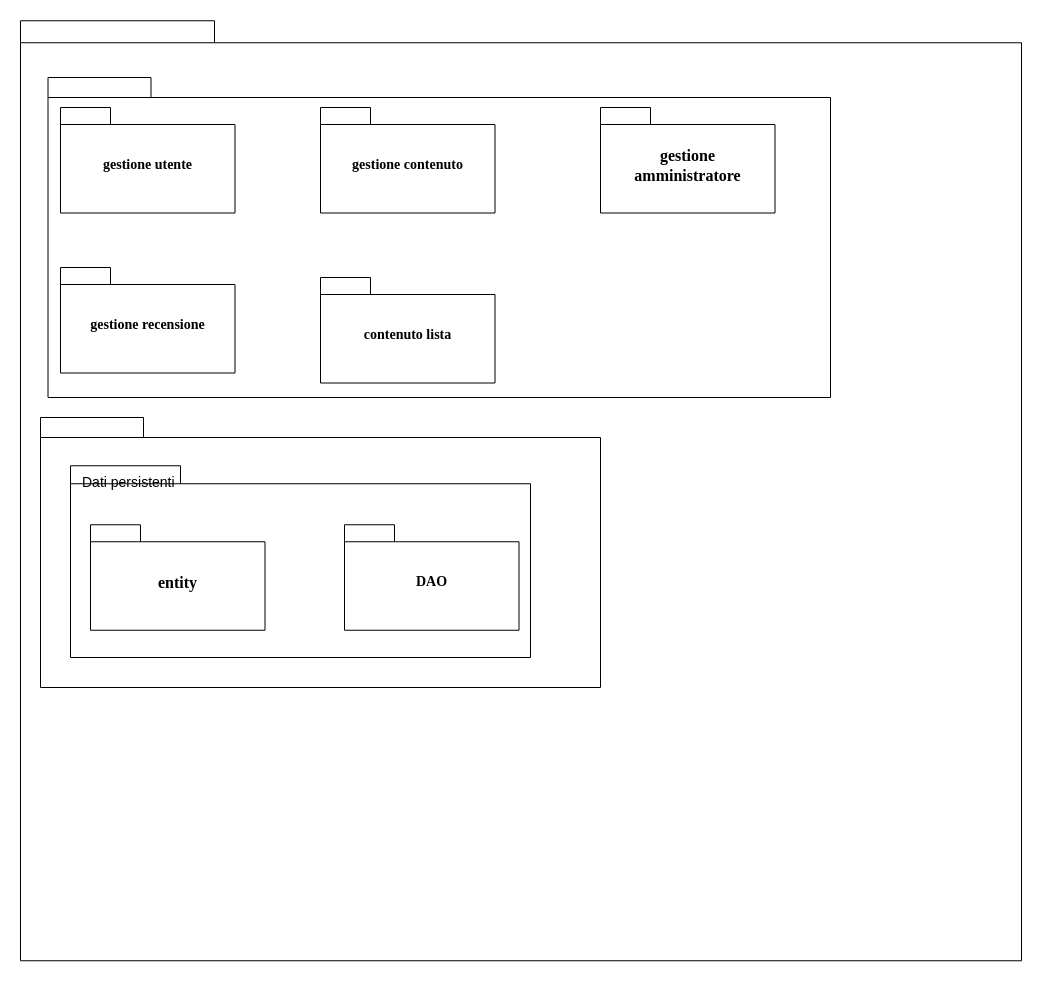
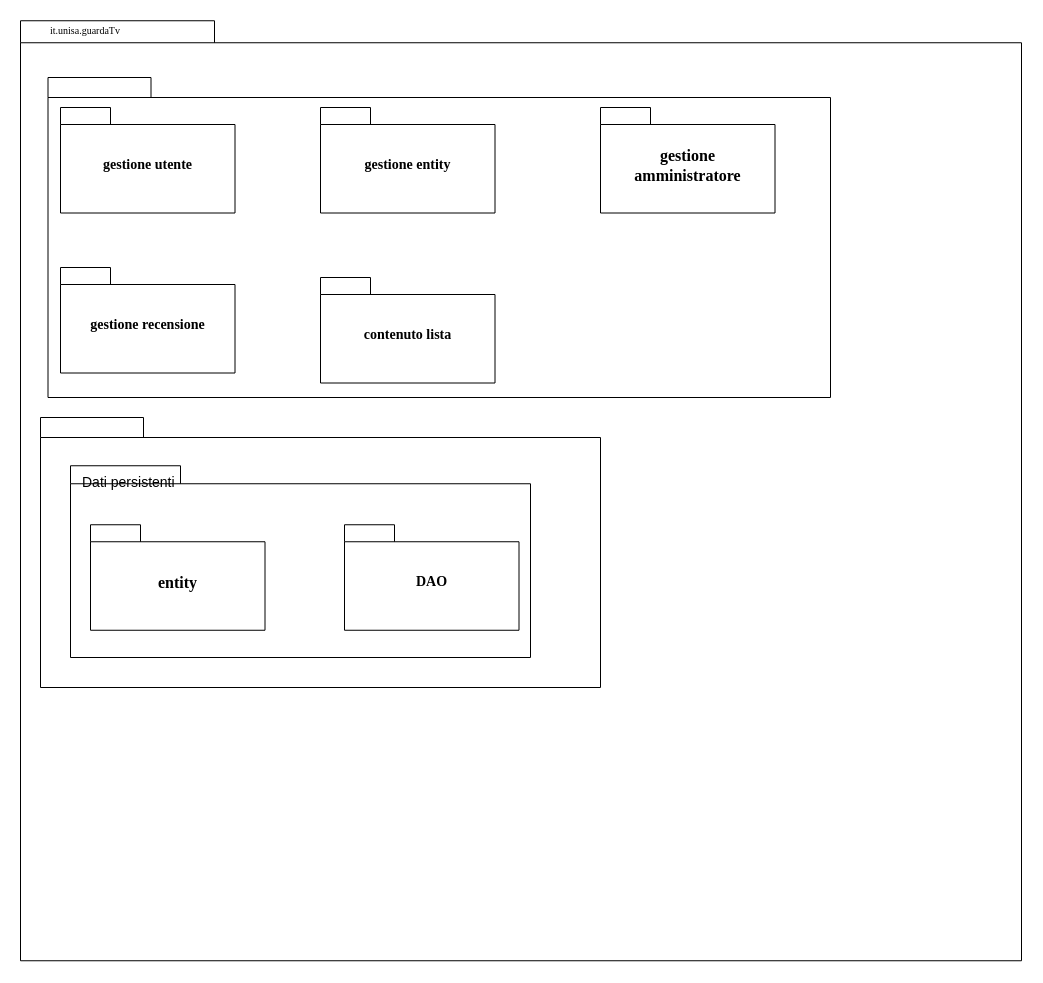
  <mxCell id="0" />
  <mxCell id="1" parent="0" />
  <mxCell id="2" value="" style="shape=folder;fontStyle=1;spacingTop=10;tabWidth=194;tabHeight=22;tabPosition=left;html=1;rounded=0;shadow=0;comic=0;labelBackgroundColor=none;strokeWidth=1;fillColor=none;fontFamily=Verdana;fontSize=10;align=center;" parent="1" vertex="1"><mxGeometry x="20" y="20.25" width="1001" height="940" as="geometry" /></mxCell>
  <mxCell id="3" value="" style="shape=folder;fontStyle=1;spacingTop=10;tabWidth=103;tabHeight=20;tabPosition=left;html=1;rounded=0;shadow=0;comic=0;labelBackgroundColor=none;strokeWidth=1;fontFamily=Verdana;fontSize=10;align=center;" vertex="1" parent="1"><mxGeometry x="40" y="417" width="560" height="270" as="geometry" /></mxCell>
  <mxCell id="4" value="" style="shape=folder;fontStyle=1;spacingTop=10;tabWidth=110;tabHeight=18;tabPosition=left;html=1;rounded=0;shadow=0;comic=0;labelBackgroundColor=none;strokeWidth=1;fontFamily=Verdana;fontSize=10;align=center;" vertex="1" parent="1"><mxGeometry x="70" y="465.25" width="460" height="191.75" as="geometry" /></mxCell>
  <mxCell id="5" value="" style="shape=folder;fontStyle=1;spacingTop=10;tabWidth=103;tabHeight=20;tabPosition=left;html=1;rounded=0;shadow=0;comic=0;labelBackgroundColor=none;strokeWidth=1;fontFamily=Verdana;fontSize=10;align=center;" vertex="1" parent="1"><mxGeometry x="47.5" y="77" width="782.5" height="320" as="geometry" /></mxCell>
  <mxCell id="6" value="" style="group" parent="1" vertex="1" connectable="0"><mxGeometry x="60" y="107" width="174.5" height="105.5" as="geometry" /></mxCell>
  <mxCell id="7" value="&lt;font style=&quot;font-size: 14px&quot;&gt;gestione utente&lt;/font&gt;" style="shape=folder;fontStyle=1;spacingTop=10;tabWidth=50;tabHeight=17;tabPosition=left;html=1;rounded=0;shadow=0;comic=0;labelBackgroundColor=none;strokeWidth=1;fontFamily=Verdana;fontSize=10;align=center;" parent="6" vertex="1"><mxGeometry width="174.5" height="105.5" as="geometry" /></mxCell>
+ <mxCell id="8" value="it.unisa.guardaTv" style="text;html=1;align=left;verticalAlign=top;spacingTop=-4;fontSize=10;fontFamily=Verdana" parent="1" vertex="1"><mxGeometry x="47.5" y="21.5" width="130" height="20" as="geometry" /></mxCell>
  <mxCell id="9" value="" style="group" vertex="1" connectable="0" parent="1"><mxGeometry x="320" y="107" width="174.5" height="105.5" as="geometry" /></mxCell>
- <mxCell id="10" value="&lt;font style=&quot;font-size: 14px&quot;&gt;gestione contenuto&lt;/font&gt;" style="shape=folder;fontStyle=1;spacingTop=10;tabWidth=50;tabHeight=17;tabPosition=left;html=1;rounded=0;shadow=0;comic=0;labelBackgroundColor=none;strokeWidth=1;fontFamily=Verdana;fontSize=10;align=center;" vertex="1" parent="9"><mxGeometry width="174.5" height="105.5" as="geometry" /></mxCell>
+ <mxCell id="10" value="&lt;font style=&quot;font-size: 14px&quot;&gt;gestione entity&lt;/font&gt;" style="shape=folder;fontStyle=1;spacingTop=10;tabWidth=50;tabHeight=17;tabPosition=left;html=1;rounded=0;shadow=0;comic=0;labelBackgroundColor=none;strokeWidth=1;fontFamily=Verdana;fontSize=10;align=center;" vertex="1" parent="9"><mxGeometry width="174.5" height="105.5" as="geometry" /></mxCell>
  <mxCell id="11" value="" style="group" vertex="1" connectable="0" parent="1"><mxGeometry x="600" y="107" width="174.5" height="105.5" as="geometry" /></mxCell>
  <mxCell id="12" value="&lt;div&gt;&lt;font size=&quot;3&quot;&gt;gestione &lt;br&gt;&lt;/font&gt;&lt;/div&gt;&lt;div&gt;&lt;font size=&quot;3&quot;&gt;amministratore&lt;/font&gt;&lt;/div&gt;" style="shape=folder;fontStyle=1;spacingTop=10;tabWidth=50;tabHeight=17;tabPosition=left;html=1;rounded=0;shadow=0;comic=0;labelBackgroundColor=none;strokeWidth=1;fontFamily=Verdana;fontSize=10;align=center;" vertex="1" parent="11"><mxGeometry width="174.5" height="105.5" as="geometry" /></mxCell>
  <mxCell id="13" value="" style="group" vertex="1" connectable="0" parent="1"><mxGeometry x="60" y="267" width="174.5" height="105.5" as="geometry" /></mxCell>
  <mxCell id="14" value="&lt;font style=&quot;font-size: 14px&quot;&gt;gestione recensione&lt;/font&gt;" style="shape=folder;fontStyle=1;spacingTop=10;tabWidth=50;tabHeight=17;tabPosition=left;html=1;rounded=0;shadow=0;comic=0;labelBackgroundColor=none;strokeWidth=1;fontFamily=Verdana;fontSize=10;align=center;" vertex="1" parent="13"><mxGeometry width="174.5" height="105.5" as="geometry" /></mxCell>
  <mxCell id="15" value="Dati persistenti" style="text;html=1;strokeColor=none;fillColor=none;align=left;verticalAlign=middle;whiteSpace=wrap;rounded=0;fontSize=14;" vertex="1" parent="1"><mxGeometry x="80" y="472" width="100" height="20" as="geometry" /></mxCell>
  <mxCell id="16" value="" style="group" vertex="1" connectable="0" parent="1"><mxGeometry x="90" y="524.25" width="174.5" height="105.5" as="geometry" /></mxCell>
  <mxCell id="17" value="&lt;font size=&quot;3&quot;&gt;entity&lt;/font&gt;" style="shape=folder;fontStyle=1;spacingTop=10;tabWidth=50;tabHeight=17;tabPosition=left;html=1;rounded=0;shadow=0;comic=0;labelBackgroundColor=none;strokeWidth=1;fontFamily=Verdana;fontSize=10;align=center;" vertex="1" parent="16"><mxGeometry width="174.5" height="105.5" as="geometry" /></mxCell>
  <mxCell id="18" value="" style="group" vertex="1" connectable="0" parent="1"><mxGeometry x="344" y="524.25" width="174.5" height="105.5" as="geometry" /></mxCell>
  <mxCell id="19" value="&lt;font style=&quot;font-size: 14px&quot;&gt;DAO&lt;/font&gt;" style="shape=folder;fontStyle=1;spacingTop=10;tabWidth=50;tabHeight=17;tabPosition=left;html=1;rounded=0;shadow=0;comic=0;labelBackgroundColor=none;strokeWidth=1;fontFamily=Verdana;fontSize=10;align=center;" vertex="1" parent="18"><mxGeometry width="174.5" height="105.5" as="geometry" /></mxCell>
  <mxCell id="20" value="" style="group" vertex="1" connectable="0" parent="1"><mxGeometry x="320" y="277" width="174.5" height="105.5" as="geometry" /></mxCell>
  <mxCell id="21" value="&lt;font style=&quot;font-size: 14px&quot;&gt;contenuto lista&lt;br&gt;&lt;/font&gt;" style="shape=folder;fontStyle=1;spacingTop=10;tabWidth=50;tabHeight=17;tabPosition=left;html=1;rounded=0;shadow=0;comic=0;labelBackgroundColor=none;strokeWidth=1;fontFamily=Verdana;fontSize=10;align=center;" vertex="1" parent="20"><mxGeometry width="174.5" height="105.5" as="geometry" /></mxCell>
